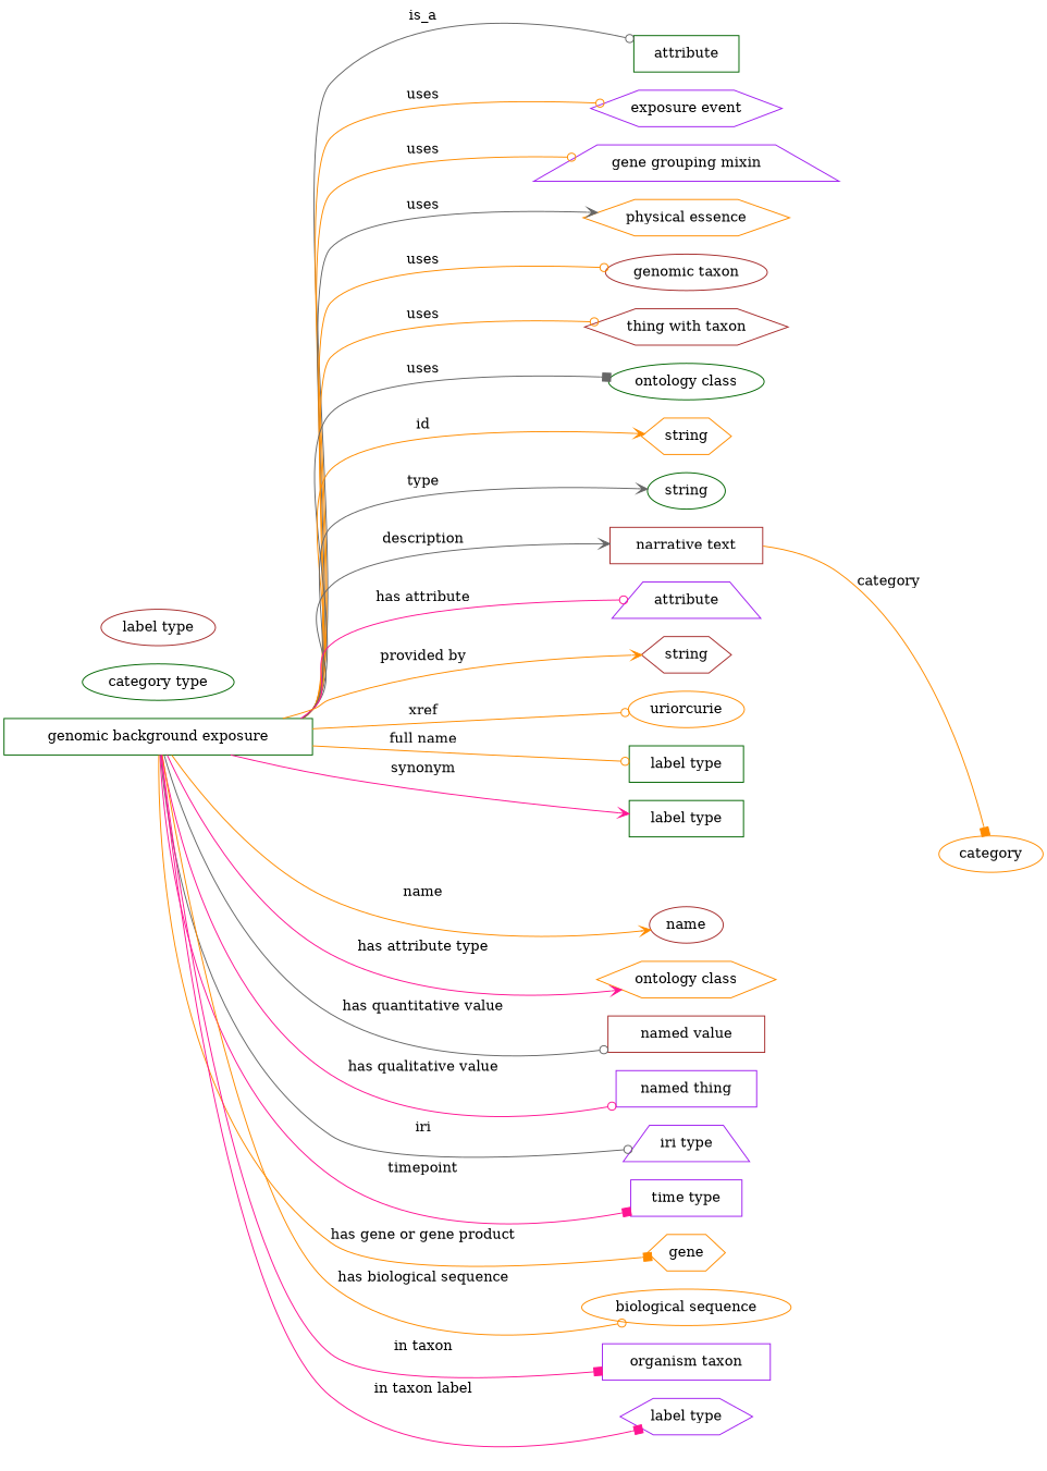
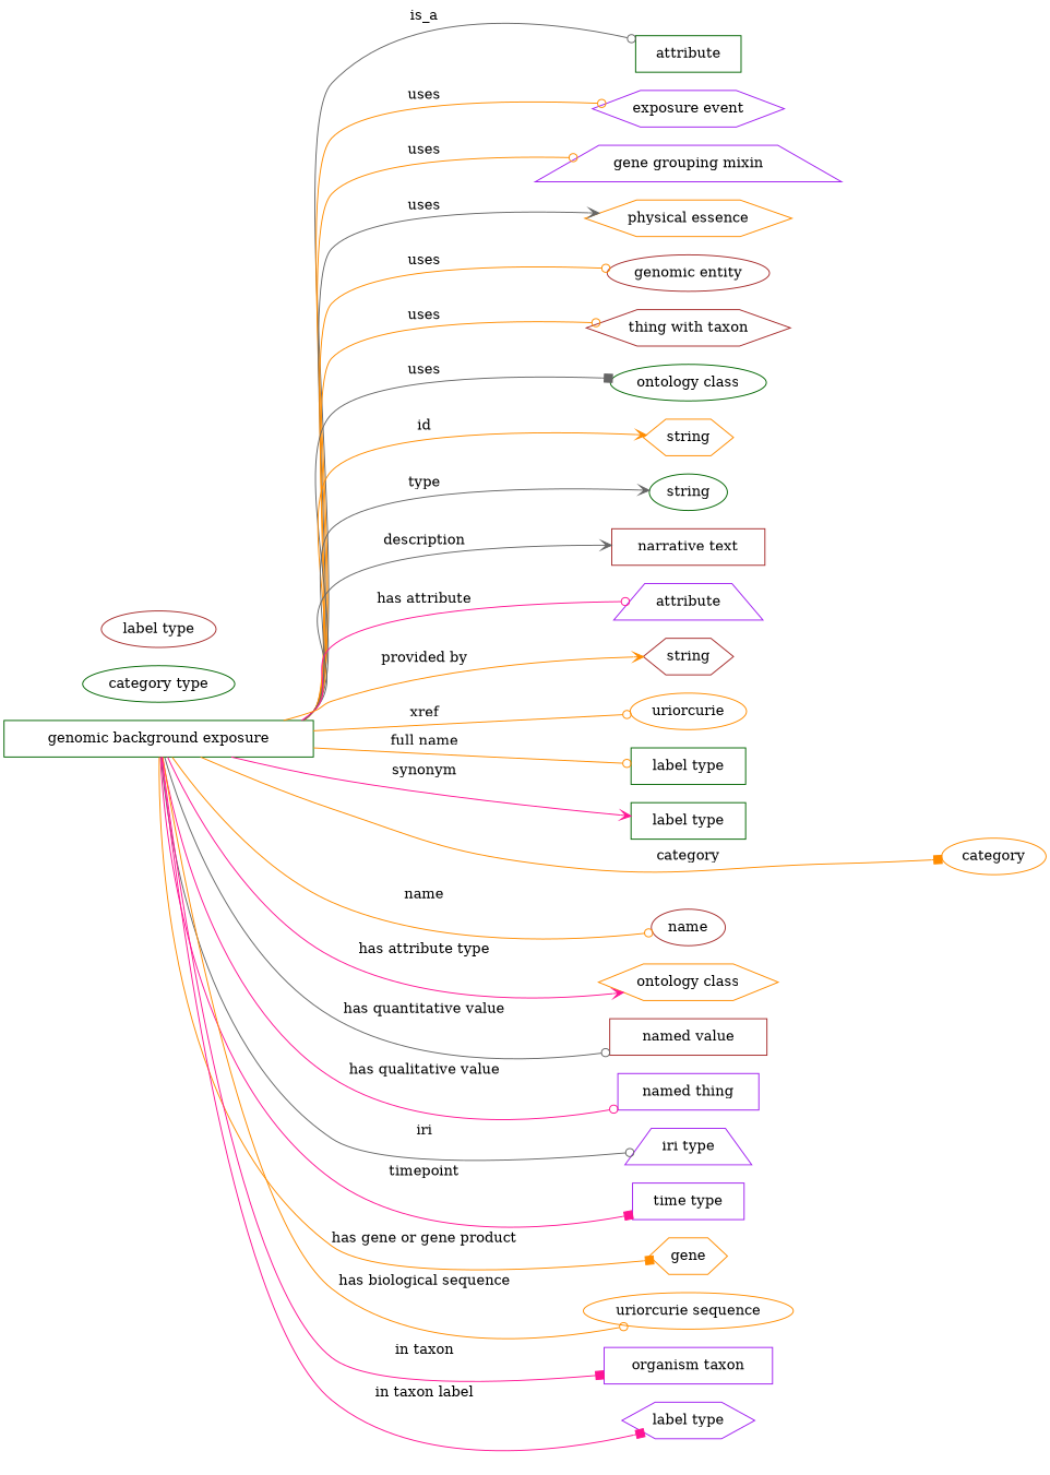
  digraph {
    rankdir=LR
    node [color=purple shape=box]
    edge [arrowhead=odot color=darkorange style=solid]
    n1 [color=darkgreen height=0.5 label="genomic background exposure" width=4.2427]
    attribute [color=darkgreen height=0.5 width=1.4443]
    "exposure event" [height=0.5 shape=hexagon width=2.2748]
    "gene grouping mixin" [height=0.5 shape=trapezium width=2.9608]
    "physical essence" [color=darkorange height=0.5 shape=hexagon width=2.4553]
-   "genomic entity" [color=brown height=0.5 shape=ellipse width=2.2206 label="genomic taxon"]
+   "genomic entity" [color=brown height=0.5 shape=ellipse width=2.2206]
    "thing with taxon" [color=brown height=0.5 shape=hexagon width=2.4192]
    "ontology class" [color=darkgreen height=0.5 shape=ellipse width=2.1304]
    n9 [color=darkorange height=0.5 label=string shape=hexagon width=1.0652]
    n10 [color=darkgreen height=0.5 label=string shape=ellipse width=1.0652]
    n11 [color=brown height=0.5 label="narrative text" width=2.0943]
    n12 [height=0.5 label=attribute shape=trapezium width=1.4443]
    n13 [color=brown height=0.5 label=string shape=hexagon width=1.0652]
    n14 [color=darkorange height=0.5 label=uriorcurie shape=ellipse width=1.5887]
    n15 [color=darkgreen height=0.5 label="label type" width=1.5707]
    n16 [color=darkgreen height=0.5 label="label type" width=1.5707]
    category [color=darkorange height=0.5 shape=ellipse width=1.4263]
    name [color=brown height=0.5 shape=ellipse width=1.011]
    n19 [color=darkorange height=0.5 label="ontology class" shape=hexagon width=2.1304]
    n20 [color=brown height=0.5 label="named value" width=2.1484]
    n21 [height=0.5 label="named thing" width=1.9318]
    n22 [height=0.5 label="iri type" shape=trapezium width=1.2277]
    n23 [height=0.5 label="time type" width=1.5346]
    n24 [color=darkorange height=0.5 label=gene shape=hexagon width=0.92075]
-   n25 [color=darkorange height=0.5 label="biological sequence" shape=ellipse width=2.8164]
+   n25 [color=darkorange height=0.5 label="uriorcurie sequence" shape=ellipse width=2.8164]
    n26 [height=0.5 label="organism taxon" width=2.3109]
    n27 [height=0.5 label="label type" shape=hexagon width=1.5707]
    n28 [color=darkgreen height=0.5 label="category type" shape=ellipse width=2.0762]
    n29 [color=brown height=0.5 label="label type" shape=ellipse width=1.5707]
    n1 -> attribute [color=gray40 label=is_a style=""]
    n1 -> "exposure event" [label=uses style=""]
    n1 -> "gene grouping mixin" [label=uses style=""]
    n1 -> "physical essence" [arrowhead=vee color=gray40 label=uses style=""]
    n1 -> "genomic entity" [label=uses style=""]
    n1 -> "thing with taxon" [label=uses style=""]
    n1 -> "ontology class" [arrowhead=box color=gray40 label=uses style=""]
    n1 -> n9 [arrowhead=vee label=id]
    n1 -> n10 [arrowhead=vee color=gray40 label=type]
    n1 -> n11 [arrowhead=vee color=gray40 label=description]
    n1 -> n12 [color=deeppink label="has attribute"]
    n1 -> n13 [arrowhead=vee label="provided by"]
    n1 -> n14 [label=xref]
    n1 -> n15 [label="full name"]
    n1 -> n16 [arrowhead=vee color=deeppink label=synonym]
-   n11 -> category [arrowhead=box label=category]
-   n1 -> name [arrowhead=vee label=name]
+   n1 -> category [arrowhead=box label=category]
+   n1 -> name [label=name]
    n1 -> n19 [arrowhead=vee color=deeppink label="has attribute type"]
    n1 -> n20 [color=gray40 label="has quantitative value"]
    n1 -> n21 [color=deeppink label="has qualitative value"]
    n1 -> n22 [color=gray40 label=iri]
    n1 -> n23 [arrowhead=box color=deeppink label=timepoint]
    n1 -> n24 [arrowhead=box label="has gene or gene product"]
    n1 -> n25 [label="has biological sequence"]
    n1 -> n26 [arrowhead=box color=deeppink label="in taxon"]
    n1 -> n27 [arrowhead=box color=deeppink label="in taxon label"]
  }
